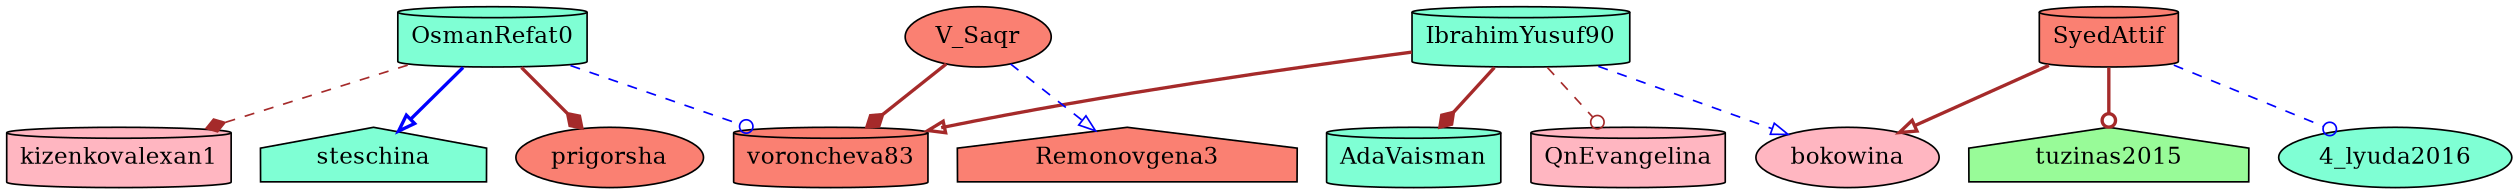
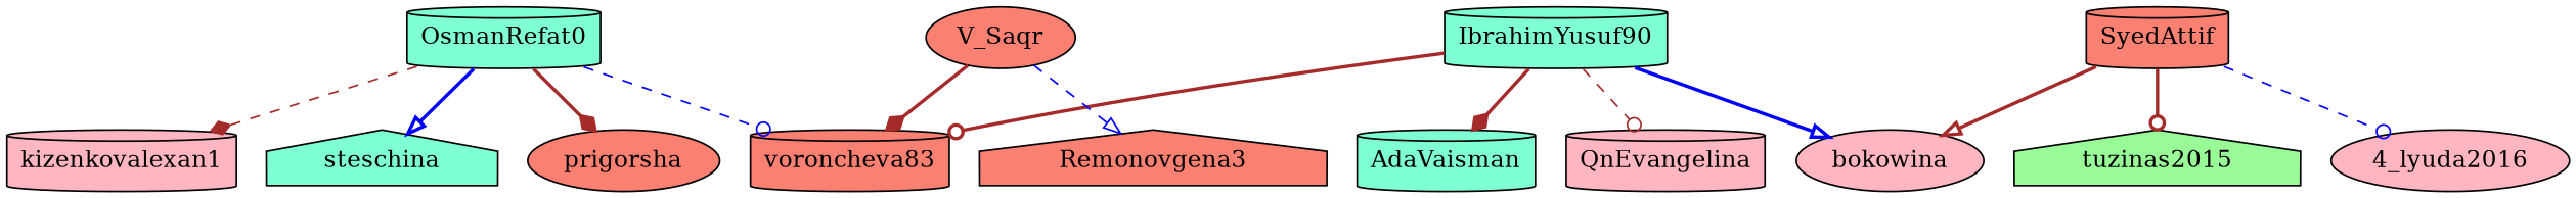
  strict digraph {
    node [fillcolor=salmon shape=cylinder style=filled]
    edge [arrowhead=odot color=brown style=bold]
    IbrahimYusuf90 [fillcolor=aquamarine]
    voroncheva83
    AdaVaisman [fillcolor=aquamarine]
    bokowina [fillcolor=lightpink shape=ellipse]
    QnEvangelina [fillcolor=lightpink]
    OsmanRefat0 [fillcolor=aquamarine]
    kizenkovalexan1 [fillcolor=lightpink]
    steschina [fillcolor=aquamarine shape=house]
    prigorsha [shape=ellipse]
    V_Saqr [shape=ellipse]
    Remonovgena3 [shape=house]
    SyedAttif
    tuzinas2015 [fillcolor=palegreen shape=house]
-   "4_lyuda2016" [fillcolor=aquamarine shape=ellipse]
-   IbrahimYusuf90 -> voroncheva83 [arrowhead=onormal]
+   "4_lyuda2016" [fillcolor=lightpink shape=ellipse]
+   IbrahimYusuf90 -> voroncheva83
    IbrahimYusuf90 -> AdaVaisman [arrowhead=diamond]
-   IbrahimYusuf90 -> bokowina [arrowhead=onormal color=blue style=dashed]
+   IbrahimYusuf90 -> bokowina [arrowhead=onormal color=blue]
    IbrahimYusuf90 -> QnEvangelina [style=dashed]
    OsmanRefat0 -> voroncheva83 [color=blue style=dashed]
    OsmanRefat0 -> kizenkovalexan1 [arrowhead=diamond style=dashed]
    OsmanRefat0 -> steschina [arrowhead=onormal color=blue]
    OsmanRefat0 -> prigorsha [arrowhead=diamond]
    V_Saqr -> voroncheva83 [arrowhead=diamond]
    V_Saqr -> Remonovgena3 [arrowhead=onormal color=blue style=dashed]
    SyedAttif -> bokowina [arrowhead=onormal]
    SyedAttif -> tuzinas2015
    SyedAttif -> "4_lyuda2016" [color=blue style=dashed]
  }
